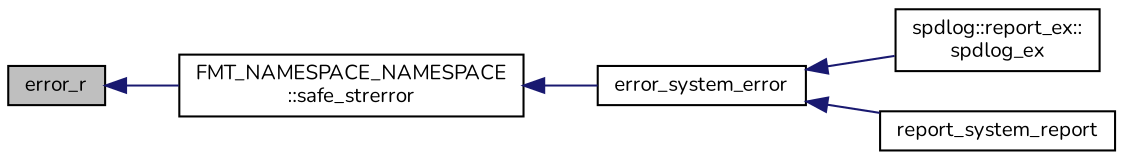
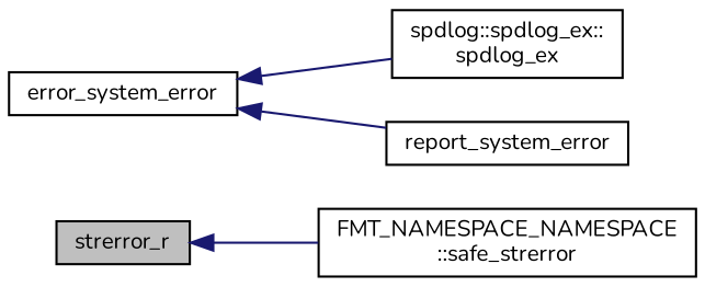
  digraph {
    fontname=Nunito
    rankdir=LR
    node [color=black fillcolor=white fontname=Nunito fontsize=10 shape=record style=filled]
    edge [color=midnightblue dir=back fontname=Nunito fontsize=10 labelfontname=Helvetica labelfontsize=10 style=solid]
-   n1 [fillcolor=grey75 fontcolor=black height=0.2 label=error_r width=0.4]
+   n1 [fillcolor=grey75 fontcolor=black height=0.2 label=strerror_r width=0.4]
    n2 [height=0.2 label="FMT_NAMESPACE_NAMESPACE\l::safe_strerror" width=0.4]
    n3 [height=0.2 label=error_system_error width=0.4]
-   n4 [height=0.2 label="spdlog::report_ex::\lspdlog_ex" width=0.4]
-   n5 [height=0.2 label=report_system_report width=0.4]
+   n4 [height=0.2 label="spdlog::spdlog_ex::\lspdlog_ex" width=0.4]
+   n5 [height=0.2 label=report_system_error width=0.4]
    n1 -> n2
-   n2 -> n3
    n3 -> n4
    n3 -> n5
  }
